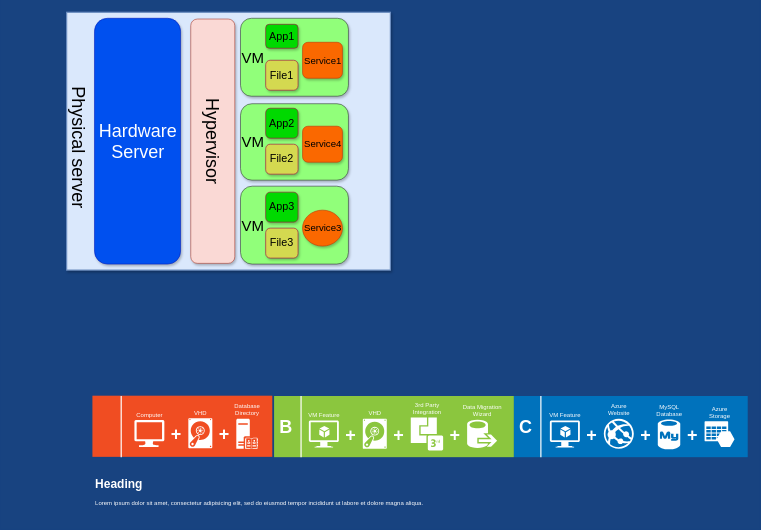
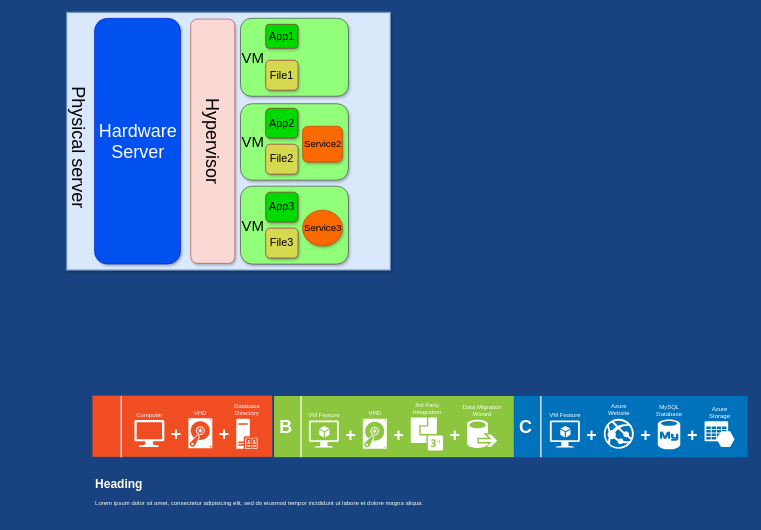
  <mxCell id="0" style=";html=1;" />
  <mxCell id="1" style=";html=1;" parent="0" />
  <mxCell id="2" style="edgeStyle=orthogonalEdgeStyle;html=1;startArrow=none;startFill=0;startSize=10;endArrow=none;endFill=0;endSize=10;strokeWidth=3;fontSize=11;fontColor=#FFFFFF;strokeColor=#FFFFFF;dashed=1;rounded=0;" parent="1" edge="1"><mxGeometry relative="1" as="geometry"><Array as="points"><mxPoint x="411" y="570" /><mxPoint x="628" y="570" /></Array><mxPoint x="628" y="431" as="targetPoint" /></mxGeometry></mxCell>
  <mxCell id="3" style="edgeStyle=orthogonalEdgeStyle;html=1;startArrow=none;startFill=0;startSize=10;endArrow=none;endFill=0;endSize=10;strokeWidth=3;fontSize=11;fontColor=#FFFFFF;strokeColor=#FFFFFF;dashed=1;rounded=0;" parent="1" edge="1"><mxGeometry relative="1" as="geometry"><mxPoint x="411" y="538" as="sourcePoint" /><Array as="points"><mxPoint x="411" y="570" /><mxPoint x="1191" y="570" /></Array></mxGeometry></mxCell>
  <mxCell id="4" style="edgeStyle=orthogonalEdgeStyle;html=1;startArrow=none;startFill=0;startSize=10;endArrow=none;endFill=0;endSize=10;strokeWidth=3;fontSize=11;fontColor=#FFFFFF;strokeColor=#FFFFFF;dashed=1;rounded=0;" parent="1" edge="1"><mxGeometry relative="1" as="geometry"><Array as="points"><mxPoint x="181" y="570" /><mxPoint x="411" y="570" /></Array><mxPoint x="411" y="538" as="targetPoint" /></mxGeometry></mxCell>
  <mxCell id="5" value="" style="rounded=0;whiteSpace=wrap;html=1;shadow=0;strokeWidth=2;fillColor=#F04D22;fontSize=12;fontColor=#FFFFFF;align=center;strokeColor=none;arcSize=6;verticalAlign=top;" parent="1" vertex="1"><mxGeometry x="153" y="659.5" width="300" height="102" as="geometry" /></mxCell>
  <mxCell id="6" value="" style="rounded=0;whiteSpace=wrap;html=1;shadow=0;strokeWidth=2;fillColor=#8BC63E;fontSize=12;fontColor=#FFFFFF;align=center;strokeColor=none;arcSize=6;verticalAlign=top;" parent="1" vertex="1"><mxGeometry x="456" y="660" width="400" height="102" as="geometry" /></mxCell>
  <mxCell id="7" value="" style="rounded=0;whiteSpace=wrap;html=1;shadow=0;strokeWidth=2;fillColor=#0072BC;fontSize=12;fontColor=#FFFFFF;align=center;strokeColor=none;arcSize=3;verticalAlign=top;" parent="1" vertex="1"><mxGeometry x="856" y="660" width="390" height="102" as="geometry" /></mxCell>
  <mxCell id="8" value="B" style="text;html=1;strokeColor=none;fillColor=none;align=center;verticalAlign=middle;whiteSpace=wrap;rounded=1;shadow=0;fontSize=30;fontColor=#FFFFFF;fontStyle=1" parent="1" vertex="1"><mxGeometry x="456" y="693" width="40" height="35" as="geometry" /></mxCell>
  <mxCell id="9" value="C" style="text;html=1;strokeColor=none;fillColor=none;align=center;verticalAlign=middle;whiteSpace=wrap;rounded=1;shadow=0;fontSize=30;fontColor=#FFFFFF;fontStyle=1" parent="1" vertex="1"><mxGeometry x="856" y="693" width="40" height="35" as="geometry" /></mxCell>
  <mxCell id="10" value="Computer" style="verticalLabelPosition=top;html=1;verticalAlign=bottom;strokeColor=none;fillColor=#FFFFFF;shape=mxgraph.azure.computer;rounded=0;shadow=0;fontSize=10;fontColor=#FFFFFF;align=center;labelPosition=center;" parent="1" vertex="1"><mxGeometry x="223" y="700" width="50" height="45" as="geometry" /></mxCell>
  <mxCell id="11" value="VHD" style="shadow=0;html=1;strokeColor=none;fillColor=#FFFFFF;labelPosition=center;verticalLabelPosition=top;verticalAlign=bottom;shape=mxgraph.azure.vhd;rounded=0;fontSize=10;fontColor=#FFFFFF;align=center;" parent="1" vertex="1"><mxGeometry x="313" y="697" width="40" height="50" as="geometry" /></mxCell>
  <mxCell id="12" value="+" style="text;html=1;strokeColor=none;fillColor=none;align=center;verticalAlign=middle;whiteSpace=wrap;rounded=1;shadow=0;fontSize=30;fontColor=#FFFFFF;fontStyle=1" parent="1" vertex="1"><mxGeometry x="273" y="705" width="40" height="35" as="geometry" /></mxCell>
  <mxCell id="13" value="+" style="text;html=1;strokeColor=none;fillColor=none;align=center;verticalAlign=middle;whiteSpace=wrap;rounded=1;shadow=0;fontSize=30;fontColor=#FFFFFF;fontStyle=1" parent="1" vertex="1"><mxGeometry x="353" y="705" width="40" height="35" as="geometry" /></mxCell>
  <mxCell id="14" value="Database&lt;div&gt;Directory&lt;/div&gt;" style="shadow=0;html=1;strokeColor=none;shape=mxgraph.mscae.enterprise.server_directory;fillColor=#FFFFFF;rounded=0;fontSize=10;fontColor=#FFFFFF;align=center;verticalAlign=bottom;labelPosition=center;verticalLabelPosition=top;" parent="1" vertex="1"><mxGeometry x="393" y="698" width="36" height="50" as="geometry" /></mxCell>
  <mxCell id="15" value="VM Feature" style="shadow=0;html=1;strokeColor=none;fillColor=#FFFFFF;labelPosition=center;verticalLabelPosition=top;verticalAlign=bottom;shape=mxgraph.azure.virtual_machine_feature;rounded=0;fontSize=10;fontColor=#FFFFFF;align=center;" parent="1" vertex="1"><mxGeometry x="514" y="701" width="50" height="45" as="geometry" /></mxCell>
  <mxCell id="16" value="+" style="text;html=1;strokeColor=none;fillColor=none;align=center;verticalAlign=middle;whiteSpace=wrap;rounded=1;shadow=0;fontSize=30;fontColor=#FFFFFF;fontStyle=1" parent="1" vertex="1"><mxGeometry x="564" y="706" width="40" height="35" as="geometry" /></mxCell>
  <mxCell id="17" value="VHD" style="shadow=0;html=1;strokeColor=none;fillColor=#FFFFFF;labelPosition=center;verticalLabelPosition=top;verticalAlign=bottom;shape=mxgraph.azure.vhd;rounded=0;fontSize=10;fontColor=#FFFFFF;align=center;" parent="1" vertex="1"><mxGeometry x="604" y="698" width="40" height="50" as="geometry" /></mxCell>
  <mxCell id="18" value="3rd Party&lt;div&gt;Integration&lt;/div&gt;" style="shadow=0;html=1;strokeColor=none;fillColor=#FFFFFF;labelPosition=center;verticalLabelPosition=top;verticalAlign=bottom;shape=mxgraph.office.communications.3rd_party_integration;rounded=0;fontSize=10;fontColor=#FFFFFF;align=center;" parent="1" vertex="1"><mxGeometry x="684" y="696" width="54" height="55" as="geometry" /></mxCell>
  <mxCell id="19" value="+" style="text;html=1;strokeColor=none;fillColor=none;align=center;verticalAlign=middle;whiteSpace=wrap;rounded=1;shadow=0;fontSize=30;fontColor=#FFFFFF;fontStyle=1" parent="1" vertex="1"><mxGeometry x="644" y="706" width="40" height="35" as="geometry" /></mxCell>
  <mxCell id="20" value="+" style="text;html=1;strokeColor=none;fillColor=none;align=center;verticalAlign=middle;whiteSpace=wrap;rounded=1;shadow=0;fontSize=30;fontColor=#FFFFFF;fontStyle=1" parent="1" vertex="1"><mxGeometry x="738" y="706" width="40" height="35" as="geometry" /></mxCell>
  <mxCell id="21" value="Data Migration&lt;div&gt;Wizard&lt;/div&gt;" style="shadow=0;html=1;strokeColor=none;shape=mxgraph.mscae.intune.data_migration_wizard;fillColor=#FFFFFF;rounded=0;fontSize=10;fontColor=#FFFFFF;align=center;verticalAlign=bottom;labelPosition=center;verticalLabelPosition=top;" parent="1" vertex="1"><mxGeometry x="778" y="699" width="50" height="48" as="geometry" /></mxCell>
  <mxCell id="22" value="VM Feature" style="shadow=0;html=1;strokeColor=none;fillColor=#FFFFFF;labelPosition=center;verticalLabelPosition=top;verticalAlign=bottom;shape=mxgraph.azure.virtual_machine_feature;rounded=0;fontSize=10;fontColor=#FFFFFF;align=center;" parent="1" vertex="1"><mxGeometry x="916" y="701" width="50" height="45" as="geometry" /></mxCell>
  <mxCell id="23" value="" style="line;strokeWidth=2;direction=south;html=1;rounded=0;shadow=0;fillColor=none;fontSize=30;fontColor=#FFFFFF;align=center;strokeColor=#FFFFFF;" parent="1" vertex="1"><mxGeometry x="196" y="660" width="10" height="102" as="geometry" /></mxCell>
  <mxCell id="24" value="" style="line;strokeWidth=2;direction=south;html=1;rounded=0;shadow=0;fillColor=none;fontSize=30;fontColor=#FFFFFF;align=center;strokeColor=#FFFFFF;" parent="1" vertex="1"><mxGeometry x="496" y="660" width="10" height="102" as="geometry" /></mxCell>
  <mxCell id="25" value="" style="line;strokeWidth=2;direction=south;html=1;rounded=0;shadow=0;fillColor=none;fontSize=30;fontColor=#FFFFFF;align=center;strokeColor=#FFFFFF;" parent="1" vertex="1"><mxGeometry x="896" y="660" width="10" height="102" as="geometry" /></mxCell>
  <mxCell id="26" value="+" style="text;html=1;strokeColor=none;fillColor=none;align=center;verticalAlign=middle;whiteSpace=wrap;rounded=1;shadow=0;fontSize=30;fontColor=#FFFFFF;fontStyle=1" parent="1" vertex="1"><mxGeometry x="966" y="706" width="40" height="35" as="geometry" /></mxCell>
  <mxCell id="27" value="Azure&lt;div&gt;Website&lt;/div&gt;" style="verticalLabelPosition=top;html=1;verticalAlign=bottom;strokeColor=none;fillColor=#FFFFFF;shape=mxgraph.azure.azure_website;rounded=0;shadow=0;fontSize=10;fontColor=#FFFFFF;align=center;labelPosition=center;" parent="1" vertex="1"><mxGeometry x="1006" y="698" width="50" height="50" as="geometry" /></mxCell>
  <mxCell id="28" value="+" style="text;html=1;strokeColor=none;fillColor=none;align=center;verticalAlign=middle;whiteSpace=wrap;rounded=1;shadow=0;fontSize=30;fontColor=#FFFFFF;fontStyle=1" parent="1" vertex="1"><mxGeometry x="1056" y="706" width="40" height="35" as="geometry" /></mxCell>
  <mxCell id="29" value="MySQL&lt;div&gt;Database&lt;/div&gt;" style="verticalLabelPosition=top;html=1;verticalAlign=bottom;strokeColor=none;fillColor=#FFFFFF;shape=mxgraph.azure.mysql_database;rounded=0;shadow=0;fontSize=10;fontColor=#FFFFFF;align=center;labelPosition=center;" parent="1" vertex="1"><mxGeometry x="1096" y="699" width="37.5" height="50" as="geometry" /></mxCell>
  <mxCell id="30" value="+" style="text;html=1;strokeColor=none;fillColor=none;align=center;verticalAlign=middle;whiteSpace=wrap;rounded=1;shadow=0;fontSize=30;fontColor=#FFFFFF;fontStyle=1" parent="1" vertex="1"><mxGeometry x="1134" y="706" width="40" height="35" as="geometry" /></mxCell>
  <mxCell id="31" value="Azure&lt;div&gt;Storage&lt;/div&gt;" style="shadow=0;html=1;strokeColor=none;labelPosition=center;verticalLabelPosition=top;verticalAlign=bottom;shape=mxgraph.mscae.cloud.azure_storage;fillColor=#FFFFFF;rounded=0;fontSize=10;fontColor=#FFFFFF;align=center;" parent="1" vertex="1"><mxGeometry x="1174" y="702" width="50" height="43" as="geometry" /></mxCell>
  <mxCell id="32" value="&lt;h1&gt;Heading&lt;/h1&gt;&lt;p&gt;Lorem ipsum dolor sit amet, consectetur adipisicing elit, sed do eiusmod tempor incididunt ut labore et dolore magna aliqua.&lt;/p&gt;" style="text;html=1;strokeColor=none;fillColor=none;spacing=5;spacingTop=-20;whiteSpace=wrap;overflow=hidden;rounded=0;shadow=0;fontSize=10;fontColor=#FFFFFF;align=left;" parent="1" vertex="1"><mxGeometry x="153" y="792" width="1041" height="70" as="geometry" /></mxCell>
  <mxCell id="33" value="" style="rounded=0;whiteSpace=wrap;html=1;shadow=1;strokeWidth=2;fillColor=#dae8fc;fontSize=12;align=center;strokeColor=#6c8ebf;arcSize=6;verticalAlign=top;" vertex="1" parent="1"><mxGeometry x="110" y="20" width="540" height="430" as="geometry" /></mxCell>
  <mxCell id="34" value="&lt;span style=&quot;font-size: 30px&quot;&gt;Physical server&lt;/span&gt;" style="text;html=1;resizable=0;autosize=1;align=center;verticalAlign=middle;points=[];fillColor=none;strokeColor=none;rounded=0;rotation=90;" vertex="1" parent="1"><mxGeometry x="20" y="230" width="220" height="30" as="geometry" /></mxCell>
  <mxCell id="35" value="&lt;font&gt;&lt;font style=&quot;font-size: 30px&quot;&gt;Hardware&lt;br&gt;Server&lt;/font&gt;&lt;br&gt;&lt;/font&gt;" style="whiteSpace=wrap;html=1;shadow=1;fontColor=#ffffff;strokeColor=#001DBC;fillColor=#0050ef;rounded=1;rotation=0;" vertex="1" parent="1"><mxGeometry x="156.5" y="30" width="143.5" height="410" as="geometry" /></mxCell>
  <mxCell id="36" value="&lt;font style=&quot;font-size: 30px&quot;&gt;Hypervisor&lt;/font&gt;" style="whiteSpace=wrap;html=1;rounded=1;shadow=1;fillColor=#fad9d5;strokeColor=#ae4132;rotation=90;" vertex="1" parent="1"><mxGeometry x="150" y="198.25" width="407.5" height="73.5" as="geometry" /></mxCell>
  <mxCell id="37" value="&lt;font style=&quot;font-size: 25px&quot;&gt;VM&lt;/font&gt;" style="whiteSpace=wrap;html=1;rounded=1;shadow=1;strokeColor=#36393d;fillColor=#91FF7A;align=left;arcSize=14;" vertex="1" parent="1"><mxGeometry x="400" y="30" width="180" height="130" as="geometry" /></mxCell>
  <mxCell id="38" value="&lt;font style=&quot;font-size: 25px&quot;&gt;VM&lt;/font&gt;" style="whiteSpace=wrap;html=1;rounded=1;shadow=1;strokeColor=#36393d;fillColor=#91FF7A;align=left;" vertex="1" parent="1"><mxGeometry x="400" y="172.5" width="180" height="127.5" as="geometry" /></mxCell>
  <mxCell id="39" value="&lt;font style=&quot;font-size: 25px&quot;&gt;VM&lt;/font&gt;" style="whiteSpace=wrap;html=1;rounded=1;shadow=1;strokeColor=#36393d;fillColor=#91FF7A;align=left;" vertex="1" parent="1"><mxGeometry x="400" y="310" width="180" height="130" as="geometry" /></mxCell>
  <mxCell id="40" value="&lt;font style=&quot;font-size: 18px&quot; color=&quot;#000000&quot;&gt;App1&lt;/font&gt;" style="whiteSpace=wrap;html=1;rounded=1;shadow=1;strokeColor=#A50040;fontColor=#ffffff;fillColor=#00D900;" vertex="1" parent="1"><mxGeometry x="442" y="40" width="54" height="40" as="geometry" /></mxCell>
  <mxCell id="41" value="&lt;font style=&quot;font-size: 18px&quot;&gt;&lt;font color=&quot;#000000&quot;&gt;File1&lt;/font&gt;&lt;br&gt;&lt;/font&gt;" style="whiteSpace=wrap;html=1;rounded=1;shadow=1;strokeColor=#A50040;fontColor=#ffffff;fillColor=#D4D950;" vertex="1" parent="1"><mxGeometry x="442" y="100" width="54" height="50" as="geometry" /></mxCell>
- <mxCell id="42" value="&lt;font&gt;&lt;font style=&quot;font-size: 16px&quot; color=&quot;#000000&quot;&gt;Service1&lt;/font&gt;&lt;br&gt;&lt;/font&gt;" style="whiteSpace=wrap;html=1;rounded=1;shadow=1;strokeColor=#C73500;fontColor=#ffffff;fillColor=#fa6800;" vertex="1" parent="1"><mxGeometry x="503.5" y="70" width="66.5" height="60" as="geometry" /></mxCell>
  <mxCell id="43" value="&lt;font color=&quot;#000000&quot;&gt;&lt;span style=&quot;font-size: 18px&quot;&gt;App2&lt;/span&gt;&lt;/font&gt;" style="whiteSpace=wrap;html=1;rounded=1;shadow=1;strokeColor=#A50040;fontColor=#ffffff;fillColor=#00D900;" vertex="1" parent="1"><mxGeometry x="442" y="180" width="54" height="50" as="geometry" /></mxCell>
  <mxCell id="44" value="&lt;font style=&quot;font-size: 18px&quot;&gt;&lt;font color=&quot;#000000&quot;&gt;File2&lt;/font&gt;&lt;br&gt;&lt;/font&gt;" style="whiteSpace=wrap;html=1;rounded=1;shadow=1;strokeColor=#A50040;fontColor=#ffffff;fillColor=#D4D950;" vertex="1" parent="1"><mxGeometry x="442" y="240" width="54" height="50" as="geometry" /></mxCell>
- <mxCell id="45" value="&lt;font&gt;&lt;font color=&quot;#000000&quot;&gt;&lt;span style=&quot;font-size: 16px&quot;&gt;Service4&lt;/span&gt;&lt;/font&gt;&lt;br&gt;&lt;/font&gt;" style="whiteSpace=wrap;html=1;rounded=1;shadow=1;strokeColor=#C73500;fontColor=#ffffff;fillColor=#fa6800;" vertex="1" parent="1"><mxGeometry x="503.5" y="210" width="66.5" height="60" as="geometry" /></mxCell>
+ <mxCell id="45" value="&lt;font&gt;&lt;font color=&quot;#000000&quot;&gt;&lt;span style=&quot;font-size: 16px&quot;&gt;Service2&lt;/span&gt;&lt;/font&gt;&lt;br&gt;&lt;/font&gt;" style="whiteSpace=wrap;html=1;rounded=1;shadow=1;strokeColor=#C73500;fontColor=#ffffff;fillColor=#fa6800;" vertex="1" parent="1"><mxGeometry x="503.5" y="210" width="66.5" height="60" as="geometry" /></mxCell>
  <mxCell id="46" value="&lt;font color=&quot;#000000&quot;&gt;&lt;span style=&quot;font-size: 18px&quot;&gt;App3&lt;/span&gt;&lt;/font&gt;" style="whiteSpace=wrap;html=1;rounded=1;shadow=1;strokeColor=#A50040;fontColor=#ffffff;fillColor=#00D900;" vertex="1" parent="1"><mxGeometry x="442" y="320" width="54" height="50" as="geometry" /></mxCell>
  <mxCell id="47" value="&lt;font style=&quot;font-size: 18px&quot;&gt;&lt;font color=&quot;#000000&quot;&gt;File3&lt;/font&gt;&lt;br&gt;&lt;/font&gt;" style="whiteSpace=wrap;html=1;rounded=1;shadow=1;strokeColor=#A50040;fontColor=#ffffff;fillColor=#D4D950;" vertex="1" parent="1"><mxGeometry x="442" y="380" width="54" height="50" as="geometry" /></mxCell>
  <mxCell id="48" value="&lt;font&gt;&lt;font color=&quot;#000000&quot;&gt;&lt;span style=&quot;font-size: 16px&quot;&gt;Service3&lt;/span&gt;&lt;/font&gt;&lt;br&gt;&lt;/font&gt;" style="ellipse;whiteSpace=wrap;html=1;shadow=1;strokeColor=#C73500;fontColor=#ffffff;fillColor=#fa6800;" vertex="1" parent="1"><mxGeometry x="503.5" y="350" width="66.5" height="60" as="geometry" /></mxCell>
